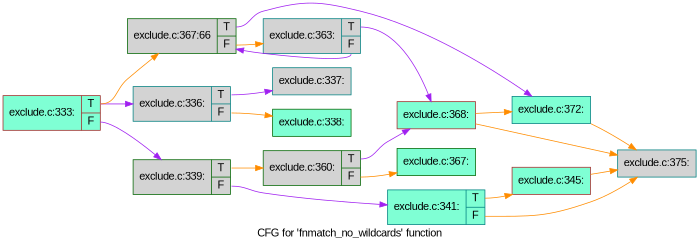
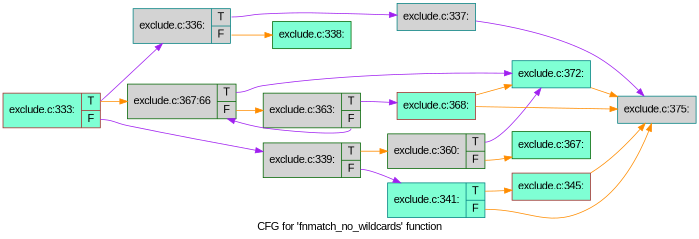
  digraph {
    fontname="Liberation Sans"
    label="CFG for 'fnmatch_no_wildcards' function"
    rankdir=LR
    node [color=darkgreen fillcolor=aquamarine fontname="Liberation Sans" shape=record style=filled]
    edge [color=darkorange fontname="Liberation Sans" tailport=s0]
    n1 [color=brown label="{exclude.c:333:|{<s0>T|<s1>F}}"]
    n2 [color=teal fillcolor=lightgrey label="{exclude.c:336:|{<s0>T|<s1>F}}"]
    n3 [fillcolor=lightgrey label="{exclude.c:339:|{<s0>T|<s1>F}}"]
    n4 [fillcolor=lightgrey label="{exclude.c:367:66|{<s0>T|<s1>F}}"]
    n5 [color=teal fillcolor=lightgrey label="{exclude.c:337:}"]
    n6 [label="{exclude.c:338:}"]
    n7 [fillcolor=lightgrey label="{exclude.c:360:|{<s0>T|<s1>F}}"]
    n8 [color=teal label="{exclude.c:341:|{<s0>T|<s1>F}}"]
    n9 [color=teal fillcolor=lightgrey label="{exclude.c:375:}"]
    n10 [color=brown label="{exclude.c:368:}"]
    n11 [label="{exclude.c:367:}"]
    n12 [color=brown label="{exclude.c:345:}"]
    n13 [color=teal label="{exclude.c:372:}"]
-   n14 [color=teal fillcolor=lightgrey label="{exclude.c:363:|{<s0>T|<s1>F}}"]
+   n14 [fillcolor=lightgrey label="{exclude.c:363:|{<s0>T|<s1>F}}"]
    n1 -> n2 [color=purple]
    n1 -> n3 [color=purple tailport=s1]
    n1 -> n4
    n2 -> n5 [color=purple]
    n2 -> n6 [tailport=s1]
    n3 -> n7
    n3 -> n8 [color=purple tailport=s1]
    n4 -> n13 [color=purple]
    n4 -> n14 [tailport=s1]
-   n7 -> n10 [color=purple]
+   n5 -> n9 [color=purple]
+   n7 -> n13 [color=purple]
    n7 -> n11 [tailport=s1]
    n8 -> n9 [tailport=s1]
    n8 -> n12
    n10 -> n9
    n10 -> n13
    n12 -> n9
    n13 -> n9
    n14 -> n4 [color=purple tailport=s1]
    n14 -> n10 [color=purple]
  }
